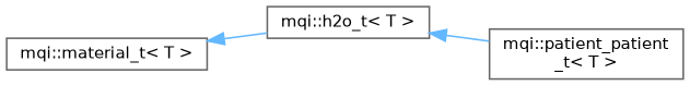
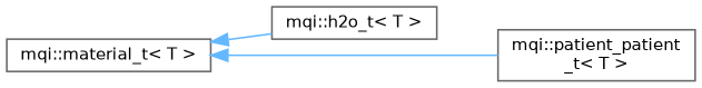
  digraph {
    rankdir=LR
    node [color=grey40 fillcolor=white fontname=Helvetica fontsize=10 shape=box style=filled]
    edge [color=steelblue1 dir=back fontname=Helvetica fontsize=10 labelfontname=Helvetica labelfontsize=10 style=solid]
    n1 [height=0.2 label="mqi::material_t\< T \>" width=0.4]
    n2 [height=0.2 label="mqi::h2o_t\< T \>" width=0.4]
    n3 [height=0.2 label="mqi::patient_patient\l_t\< T \>" width=0.4]
    n1 -> n2
-   n2 -> n3
+   n1 -> n3
  }
